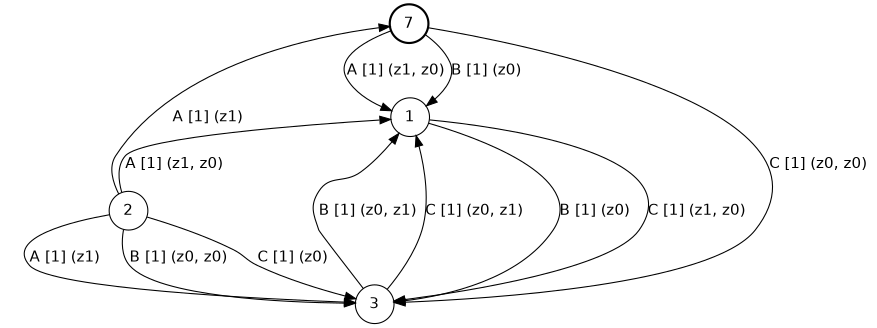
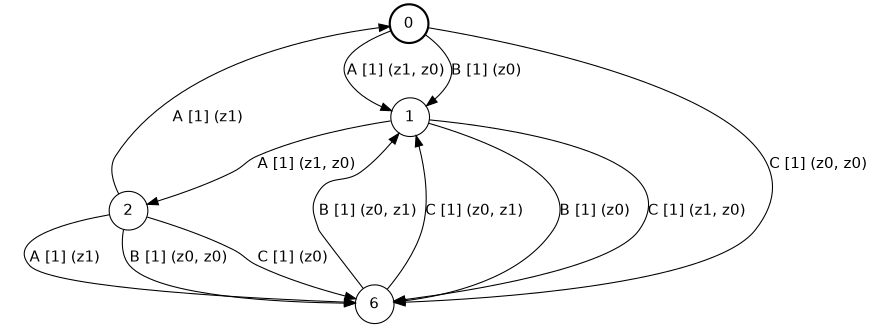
  digraph {
    fontname="DejaVu Sans"
    node [fontname="DejaVu Sans" shape=circle]
    edge [fontname="DejaVu Sans"]
-   0 [style=bold label=7]
+   0 [style=bold]
    1
-   3
+   3 [label=6]
    2
    0 -> 1 [label="A [1] (z1, z0) "]
    0 -> 1 [label="B [1] (z0) "]
    0 -> 3 [label="C [1] (z0, z0) "]
    1 -> 3 [label="B [1] (z0) "]
    1 -> 3 [label="C [1] (z1, z0) "]
-   2 -> 1 [label="A [1] (z1, z0) "]
+   1 -> 2 [label="A [1] (z1, z0) "]
    3 -> 1 [label="B [1] (z0, z1) "]
    3 -> 1 [label="C [1] (z0, z1) "]
    2 -> 0 [label="A [1] (z1) "]
    2 -> 3 [label="A [1] (z1) "]
    2 -> 3 [label="B [1] (z0, z0) "]
    2 -> 3 [label="C [1] (z0) "]
  }
